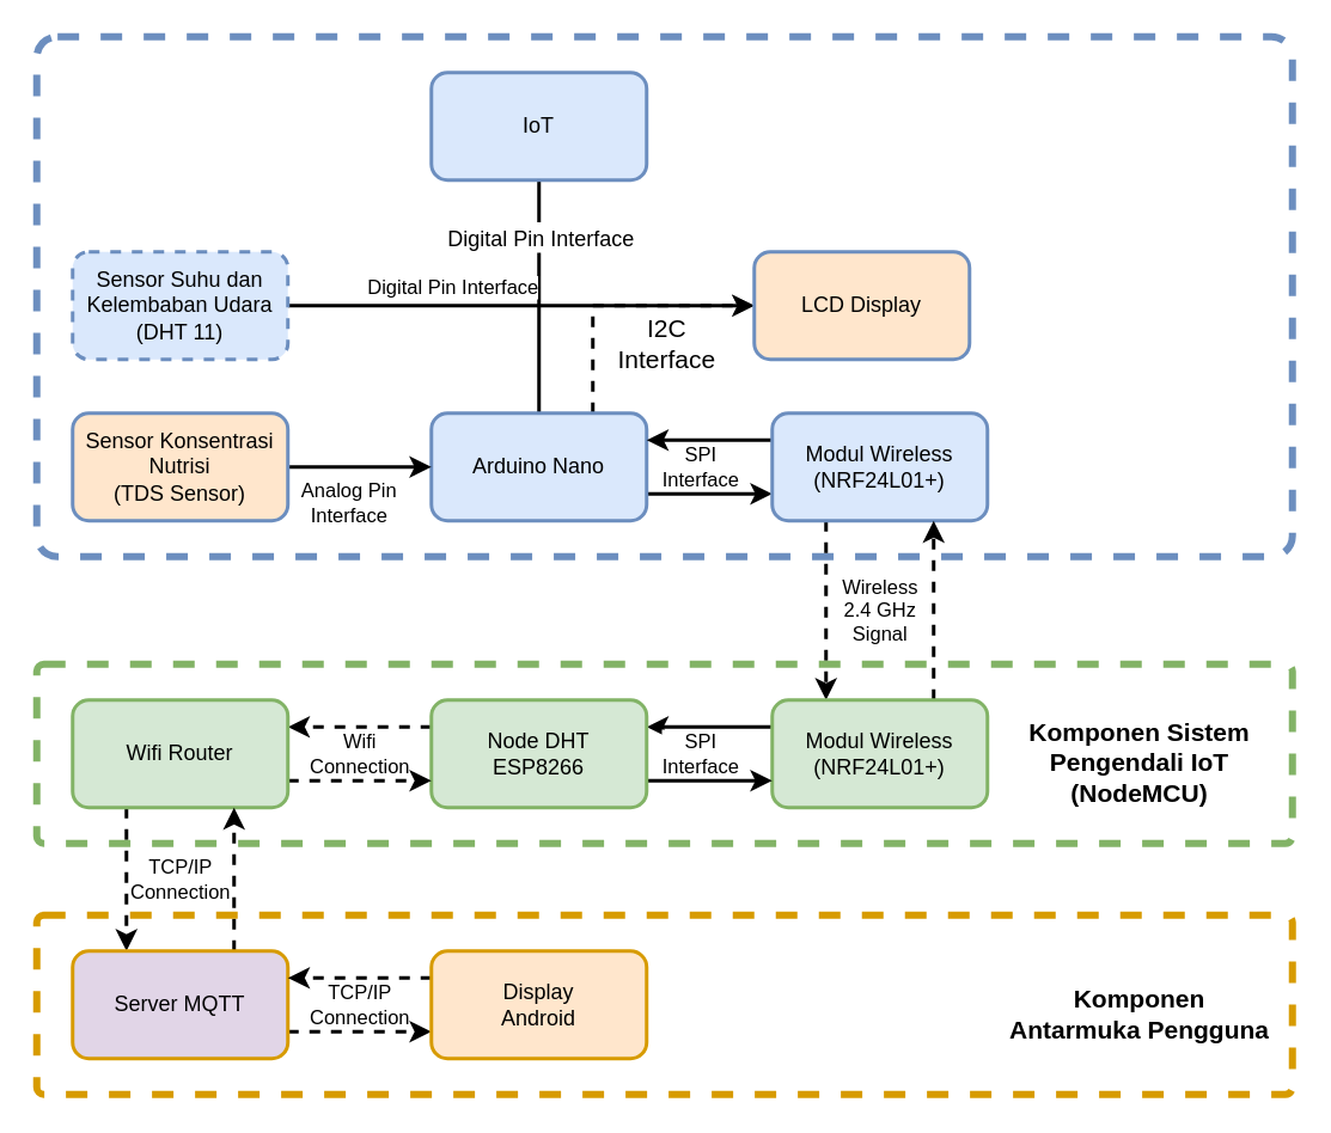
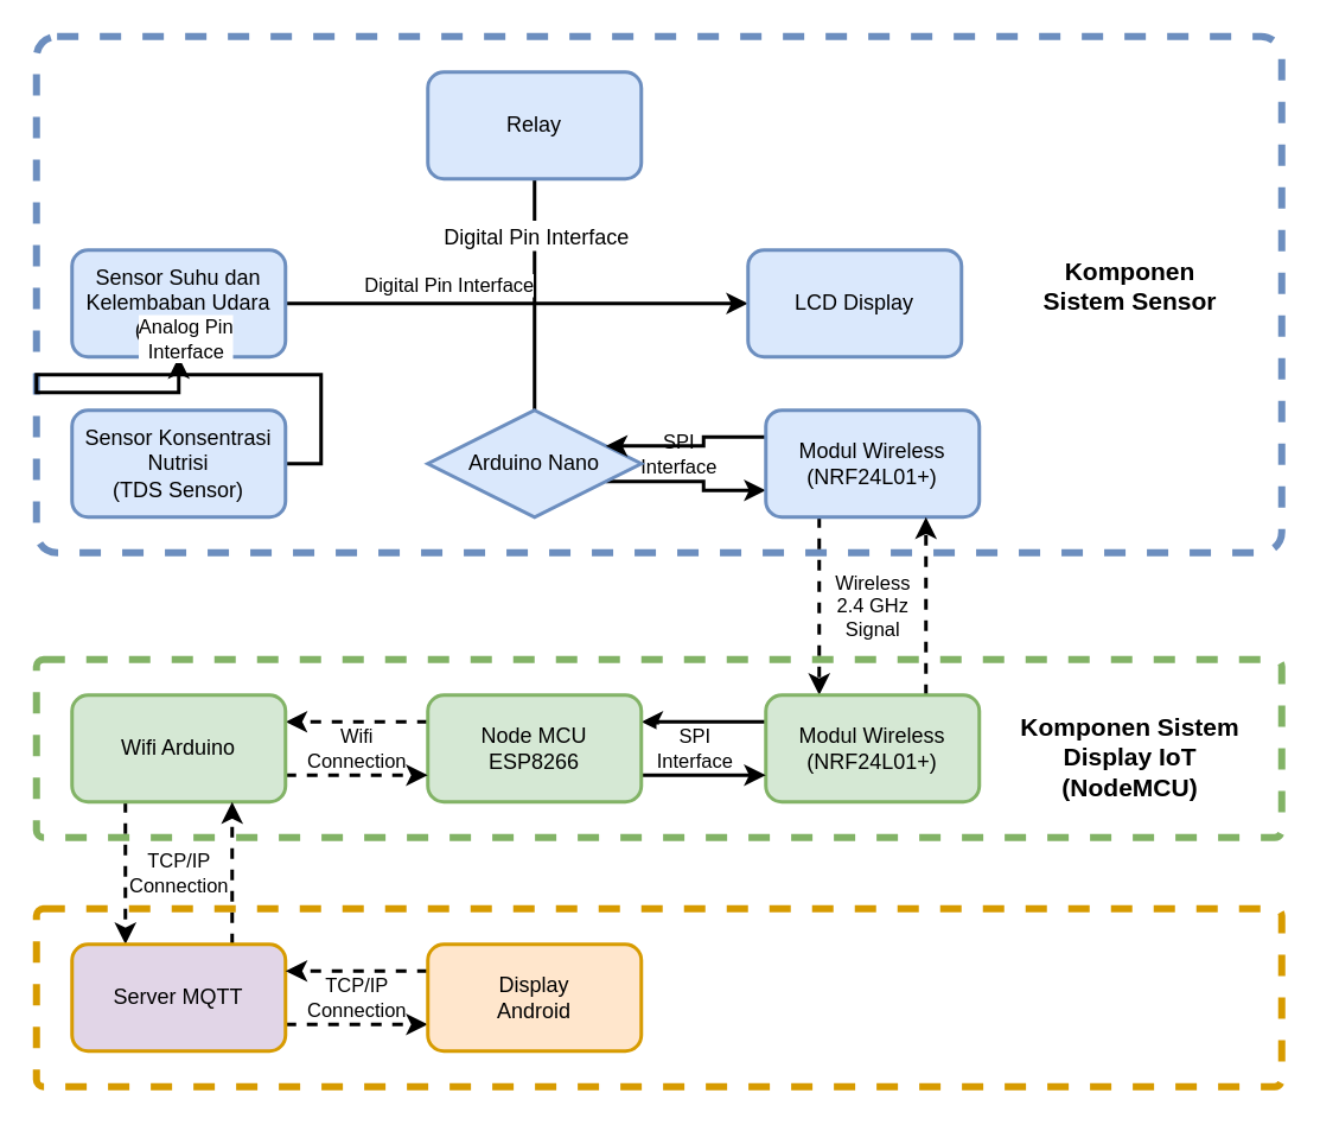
  <mxCell id="0" />
  <mxCell id="1" parent="0" />
  <mxCell id="2" value="" style="rounded=1;whiteSpace=wrap;html=1;strokeWidth=4;fillColor=none;strokeColor=#6c8ebf;dashed=1;arcSize=4;" vertex="1" parent="1"><mxGeometry x="20" y="20" width="700" height="290" as="geometry" /></mxCell>
  <mxCell id="3" value="SPI&lt;br&gt;Interface" style="edgeStyle=orthogonalEdgeStyle;rounded=0;orthogonalLoop=1;jettySize=auto;html=1;exitX=1;exitY=0.75;exitDx=0;exitDy=0;entryX=0;entryY=0.75;entryDx=0;entryDy=0;strokeWidth=2;" edge="1" parent="1" source="8" target="15"><mxGeometry x="-0.143" y="15" relative="1" as="geometry"><mxPoint as="offset" /></mxGeometry></mxCell>
- <mxCell id="4" style="edgeStyle=orthogonalEdgeStyle;rounded=0;orthogonalLoop=1;jettySize=auto;html=1;exitX=0.75;exitY=0;exitDx=0;exitDy=0;dashed=1;fontSize=14;strokeWidth=2;entryX=0;entryY=0.5;entryDx=0;entryDy=0;" edge="1" parent="1" source="8" target="35"><mxGeometry relative="1" as="geometry" /></mxCell>
- <mxCell id="5" value="I2C&lt;br&gt;Interface" style="edgeLabel;html=1;align=center;verticalAlign=middle;resizable=0;points=[];fontSize=14;" vertex="1" connectable="0" parent="4"><mxGeometry x="-0.35" y="1" relative="1" as="geometry"><mxPoint x="41" y="9" as="offset" /></mxGeometry></mxCell>
  <mxCell id="6" style="edgeStyle=orthogonalEdgeStyle;rounded=0;orthogonalLoop=1;jettySize=auto;html=1;exitX=0.5;exitY=0;exitDx=0;exitDy=0;fontSize=14;strokeWidth=2;entryX=0.5;entryY=1;entryDx=0;entryDy=0;endArrow=none;" edge="1" parent="1" source="8" target="36"><mxGeometry relative="1" as="geometry" /></mxCell>
  <mxCell id="7" value="&lt;font style=&quot;font-size: 12px&quot;&gt;Digital Pin Interface&lt;/font&gt;" style="edgeLabel;html=1;align=center;verticalAlign=middle;resizable=0;points=[];fontSize=14;" vertex="1" connectable="0" parent="6"><mxGeometry x="0.376" y="-2" relative="1" as="geometry"><mxPoint x="-2" y="-10" as="offset" /></mxGeometry></mxCell>
- <mxCell id="8" value="Arduino Nano" style="rounded=1;whiteSpace=wrap;html=1;strokeWidth=2;fillColor=#dae8fc;strokeColor=#6c8ebf;" vertex="1" parent="1"><mxGeometry x="240" y="230" width="120" height="60" as="geometry" /></mxCell>
+ <mxCell id="8" value="Arduino Nano" style="rhombus;whiteSpace=wrap;html=1;strokeWidth=2;fillColor=#dae8fc;strokeColor=#6c8ebf;" vertex="1" parent="1"><mxGeometry x="240" y="230" width="120" height="60" as="geometry" /></mxCell>
  <mxCell id="9" value="Digital Pin Interface" style="edgeStyle=orthogonalEdgeStyle;rounded=0;orthogonalLoop=1;jettySize=auto;html=1;exitX=1;exitY=0.5;exitDx=0;exitDy=0;strokeWidth=2;" edge="1" parent="1" source="10" target="35"><mxGeometry x="-0.294" y="10" relative="1" as="geometry"><mxPoint as="offset" /></mxGeometry></mxCell>
- <mxCell id="10" value="Sensor Suhu dan Kelembaban Udara&lt;br&gt;(DHT 11)" style="rounded=1;whiteSpace=wrap;html=1;strokeWidth=2;fillColor=#dae8fc;strokeColor=#6c8ebf;dashed=1;" vertex="1" parent="1"><mxGeometry x="40" y="140" width="120" height="60" as="geometry" /></mxCell>
- <mxCell id="11" value="Analog Pin&lt;br&gt;Interface" style="edgeStyle=orthogonalEdgeStyle;rounded=0;orthogonalLoop=1;jettySize=auto;html=1;exitX=1;exitY=0.5;exitDx=0;exitDy=0;entryX=0;entryY=0.5;entryDx=0;entryDy=0;strokeWidth=2;" edge="1" parent="1" source="12" target="8"><mxGeometry x="-0.143" y="-20" relative="1" as="geometry"><mxPoint as="offset" /></mxGeometry></mxCell>
- <mxCell id="12" value="Sensor Konsentrasi Nutrisi&lt;br&gt;(TDS Sensor)" style="rounded=1;whiteSpace=wrap;html=1;strokeWidth=2;fillColor=#ffe6cc;strokeColor=#6c8ebf;" vertex="1" parent="1"><mxGeometry x="40" y="230" width="120" height="60" as="geometry" /></mxCell>
+ <mxCell id="10" value="Sensor Suhu dan Kelembaban Udara&lt;br&gt;(DHT 11)" style="rounded=1;whiteSpace=wrap;html=1;strokeWidth=2;fillColor=#dae8fc;strokeColor=#6c8ebf;" vertex="1" parent="1"><mxGeometry x="40" y="140" width="120" height="60" as="geometry" /></mxCell>
+ <mxCell id="11" value="Analog Pin&lt;br&gt;Interface" style="edgeStyle=orthogonalEdgeStyle;rounded=0;orthogonalLoop=1;jettySize=auto;html=1;exitX=1;exitY=0.5;exitDx=0;exitDy=0;strokeWidth=2;" edge="1" parent="1" source="12" target="10"><mxGeometry x="-0.143" y="-20" relative="1" as="geometry"><mxPoint as="offset" /></mxGeometry></mxCell>
+ <mxCell id="12" value="Sensor Konsentrasi Nutrisi&lt;br&gt;(TDS Sensor)" style="rounded=1;whiteSpace=wrap;html=1;strokeWidth=2;fillColor=#dae8fc;strokeColor=#6c8ebf;" vertex="1" parent="1"><mxGeometry x="40" y="230" width="120" height="60" as="geometry" /></mxCell>
  <mxCell id="13" style="edgeStyle=orthogonalEdgeStyle;rounded=0;orthogonalLoop=1;jettySize=auto;html=1;exitX=0;exitY=0.25;exitDx=0;exitDy=0;entryX=1;entryY=0.25;entryDx=0;entryDy=0;strokeWidth=2;" edge="1" parent="1" source="15" target="8"><mxGeometry relative="1" as="geometry" /></mxCell>
  <mxCell id="14" style="edgeStyle=orthogonalEdgeStyle;rounded=0;orthogonalLoop=1;jettySize=auto;html=1;exitX=0.25;exitY=1;exitDx=0;exitDy=0;entryX=0.25;entryY=0;entryDx=0;entryDy=0;strokeWidth=2;dashed=1;" edge="1" parent="1" source="15" target="18"><mxGeometry relative="1" as="geometry" /></mxCell>
  <mxCell id="15" value="Modul Wireless&lt;br&gt;(NRF24L01+)" style="rounded=1;whiteSpace=wrap;html=1;strokeWidth=2;fillColor=#dae8fc;strokeColor=#6c8ebf;" vertex="1" parent="1"><mxGeometry x="430" y="230" width="120" height="60" as="geometry" /></mxCell>
  <mxCell id="16" value="Wireless&lt;br&gt;2.4 GHz&lt;br&gt;Signal" style="edgeStyle=orthogonalEdgeStyle;rounded=0;orthogonalLoop=1;jettySize=auto;html=1;exitX=0.75;exitY=0;exitDx=0;exitDy=0;entryX=0.75;entryY=1;entryDx=0;entryDy=0;strokeWidth=2;dashed=1;" edge="1" parent="1" source="18" target="15"><mxGeometry y="30" relative="1" as="geometry"><mxPoint as="offset" /></mxGeometry></mxCell>
  <mxCell id="17" style="edgeStyle=orthogonalEdgeStyle;rounded=0;orthogonalLoop=1;jettySize=auto;html=1;exitX=0;exitY=0.25;exitDx=0;exitDy=0;entryX=1;entryY=0.25;entryDx=0;entryDy=0;strokeWidth=2;" edge="1" parent="1" source="18" target="21"><mxGeometry relative="1" as="geometry" /></mxCell>
  <mxCell id="18" value="Modul Wireless&lt;br&gt;(NRF24L01+)" style="rounded=1;whiteSpace=wrap;html=1;strokeWidth=2;fillColor=#d5e8d4;strokeColor=#82b366;" vertex="1" parent="1"><mxGeometry x="430" y="390" width="120" height="60" as="geometry" /></mxCell>
  <mxCell id="19" value="SPI&lt;br&gt;Interface" style="edgeStyle=orthogonalEdgeStyle;rounded=0;orthogonalLoop=1;jettySize=auto;html=1;exitX=1;exitY=0.75;exitDx=0;exitDy=0;entryX=0;entryY=0.75;entryDx=0;entryDy=0;strokeWidth=2;" edge="1" parent="1" source="21" target="18"><mxGeometry x="-0.143" y="15" relative="1" as="geometry"><mxPoint as="offset" /></mxGeometry></mxCell>
  <mxCell id="20" style="edgeStyle=orthogonalEdgeStyle;rounded=0;orthogonalLoop=1;jettySize=auto;html=1;exitX=0;exitY=0.25;exitDx=0;exitDy=0;entryX=1;entryY=0.25;entryDx=0;entryDy=0;strokeWidth=2;dashed=1;" edge="1" parent="1" source="21" target="24"><mxGeometry relative="1" as="geometry" /></mxCell>
- <mxCell id="21" value="Node DHT&lt;br&gt;ESP8266" style="rounded=1;whiteSpace=wrap;html=1;strokeWidth=2;fillColor=#d5e8d4;strokeColor=#82b366;" vertex="1" parent="1"><mxGeometry x="240" y="390" width="120" height="60" as="geometry" /></mxCell>
+ <mxCell id="21" value="Node MCU&lt;br&gt;ESP8266" style="rounded=1;whiteSpace=wrap;html=1;strokeWidth=2;fillColor=#d5e8d4;strokeColor=#82b366;" vertex="1" parent="1"><mxGeometry x="240" y="390" width="120" height="60" as="geometry" /></mxCell>
  <mxCell id="22" value="Wifi&lt;br&gt;Connection" style="edgeStyle=orthogonalEdgeStyle;rounded=0;orthogonalLoop=1;jettySize=auto;html=1;exitX=1;exitY=0.75;exitDx=0;exitDy=0;entryX=0;entryY=0.75;entryDx=0;entryDy=0;strokeWidth=2;dashed=1;" edge="1" parent="1" source="24" target="21"><mxGeometry y="15" relative="1" as="geometry"><mxPoint as="offset" /></mxGeometry></mxCell>
  <mxCell id="23" value="TCP/IP&lt;br&gt;Connection" style="edgeStyle=orthogonalEdgeStyle;rounded=0;orthogonalLoop=1;jettySize=auto;html=1;exitX=0.25;exitY=1;exitDx=0;exitDy=0;entryX=0.25;entryY=0;entryDx=0;entryDy=0;strokeWidth=2;dashed=1;" edge="1" parent="1" source="24" target="27"><mxGeometry y="30" relative="1" as="geometry"><mxPoint as="offset" /></mxGeometry></mxCell>
- <mxCell id="24" value="Wifi Router" style="rounded=1;whiteSpace=wrap;html=1;strokeWidth=2;fillColor=#d5e8d4;strokeColor=#82b366;" vertex="1" parent="1"><mxGeometry x="40" y="390" width="120" height="60" as="geometry" /></mxCell>
+ <mxCell id="24" value="Wifi Arduino" style="rounded=1;whiteSpace=wrap;html=1;strokeWidth=2;fillColor=#d5e8d4;strokeColor=#82b366;" vertex="1" parent="1"><mxGeometry x="40" y="390" width="120" height="60" as="geometry" /></mxCell>
  <mxCell id="25" style="edgeStyle=orthogonalEdgeStyle;rounded=0;orthogonalLoop=1;jettySize=auto;html=1;exitX=0.75;exitY=0;exitDx=0;exitDy=0;entryX=0.75;entryY=1;entryDx=0;entryDy=0;strokeWidth=2;dashed=1;" edge="1" parent="1" source="27" target="24"><mxGeometry relative="1" as="geometry" /></mxCell>
  <mxCell id="26" value="TCP/IP&lt;br&gt;Connection" style="edgeStyle=orthogonalEdgeStyle;rounded=0;orthogonalLoop=1;jettySize=auto;html=1;exitX=1;exitY=0.75;exitDx=0;exitDy=0;entryX=0;entryY=0.75;entryDx=0;entryDy=0;strokeWidth=2;dashed=1;" edge="1" parent="1" source="27" target="29"><mxGeometry y="15" relative="1" as="geometry"><mxPoint as="offset" /></mxGeometry></mxCell>
  <mxCell id="27" value="Server MQTT" style="rounded=1;whiteSpace=wrap;html=1;strokeWidth=2;fillColor=#e1d5e7;strokeColor=#d79b00;" vertex="1" parent="1"><mxGeometry x="40" y="530" width="120" height="60" as="geometry" /></mxCell>
  <mxCell id="28" style="edgeStyle=orthogonalEdgeStyle;rounded=0;orthogonalLoop=1;jettySize=auto;html=1;exitX=0;exitY=0.25;exitDx=0;exitDy=0;entryX=1;entryY=0.25;entryDx=0;entryDy=0;strokeWidth=2;dashed=1;" edge="1" parent="1" source="29" target="27"><mxGeometry relative="1" as="geometry" /></mxCell>
  <mxCell id="29" value="Display&lt;br&gt;Android" style="rounded=1;whiteSpace=wrap;html=1;strokeWidth=2;fillColor=#ffe6cc;strokeColor=#d79b00;" vertex="1" parent="1"><mxGeometry x="240" y="530" width="120" height="60" as="geometry" /></mxCell>
+ <mxCell id="30" value="&lt;font style=&quot;font-size: 14px&quot;&gt;&lt;b&gt;Komponen&lt;br&gt;Sistem Sensor&lt;/b&gt;&lt;/font&gt;" style="text;html=1;strokeColor=none;fillColor=none;align=center;verticalAlign=middle;whiteSpace=wrap;rounded=0;dashed=1;" vertex="1" parent="1"><mxGeometry x="575" y="140" width="120" height="40" as="geometry" /></mxCell>
  <mxCell id="31" value="" style="rounded=1;whiteSpace=wrap;html=1;strokeWidth=4;fillColor=none;strokeColor=#82b366;dashed=1;arcSize=4;" vertex="1" parent="1"><mxGeometry x="20" y="370" width="700" height="100" as="geometry" /></mxCell>
- <mxCell id="32" value="&lt;font style=&quot;font-size: 14px&quot;&gt;&lt;b&gt;Komponen Sistem&lt;br&gt;Pengendali IoT&lt;br&gt;(NodeMCU)&lt;/b&gt;&lt;br&gt;&lt;/font&gt;" style="text;html=1;strokeColor=none;fillColor=none;align=center;verticalAlign=middle;whiteSpace=wrap;rounded=0;dashed=1;" vertex="1" parent="1"><mxGeometry x="560" y="390" width="150" height="70" as="geometry" /></mxCell>
+ <mxCell id="32" value="&lt;font style=&quot;font-size: 14px&quot;&gt;&lt;b&gt;Komponen Sistem&lt;br&gt;Display IoT&lt;br&gt;(NodeMCU)&lt;/b&gt;&lt;br&gt;&lt;/font&gt;" style="text;html=1;strokeColor=none;fillColor=none;align=center;verticalAlign=middle;whiteSpace=wrap;rounded=0;dashed=1;" vertex="1" parent="1"><mxGeometry x="560" y="390" width="150" height="70" as="geometry" /></mxCell>
  <mxCell id="33" value="" style="rounded=1;whiteSpace=wrap;html=1;strokeWidth=4;fillColor=none;strokeColor=#d79b00;dashed=1;arcSize=4;" vertex="1" parent="1"><mxGeometry x="20" y="510" width="700" height="100" as="geometry" /></mxCell>
- <mxCell id="34" value="&lt;font style=&quot;font-size: 14px&quot;&gt;&lt;b&gt;Komponen Antarmuka Pengguna&lt;/b&gt;&lt;br&gt;&lt;/font&gt;" style="text;html=1;strokeColor=none;fillColor=none;align=center;verticalAlign=middle;whiteSpace=wrap;rounded=0;dashed=1;" vertex="1" parent="1"><mxGeometry x="560" y="530" width="150" height="70" as="geometry" /></mxCell>
- <mxCell id="35" value="LCD Display" style="rounded=1;whiteSpace=wrap;html=1;strokeWidth=2;fillColor=#ffe6cc;strokeColor=#6c8ebf;" vertex="1" parent="1"><mxGeometry x="420" y="140" width="120" height="60" as="geometry" /></mxCell>
- <mxCell id="36" value="IoT" style="rounded=1;whiteSpace=wrap;html=1;strokeWidth=2;fillColor=#dae8fc;strokeColor=#6c8ebf;" vertex="1" parent="1"><mxGeometry x="240" y="40" width="120" height="60" as="geometry" /></mxCell>
+ <mxCell id="35" value="LCD Display" style="rounded=1;whiteSpace=wrap;html=1;strokeWidth=2;fillColor=#dae8fc;strokeColor=#6c8ebf;" vertex="1" parent="1"><mxGeometry x="420" y="140" width="120" height="60" as="geometry" /></mxCell>
+ <mxCell id="36" value="Relay" style="rounded=1;whiteSpace=wrap;html=1;strokeWidth=2;fillColor=#dae8fc;strokeColor=#6c8ebf;" vertex="1" parent="1"><mxGeometry x="240" y="40" width="120" height="60" as="geometry" /></mxCell>
